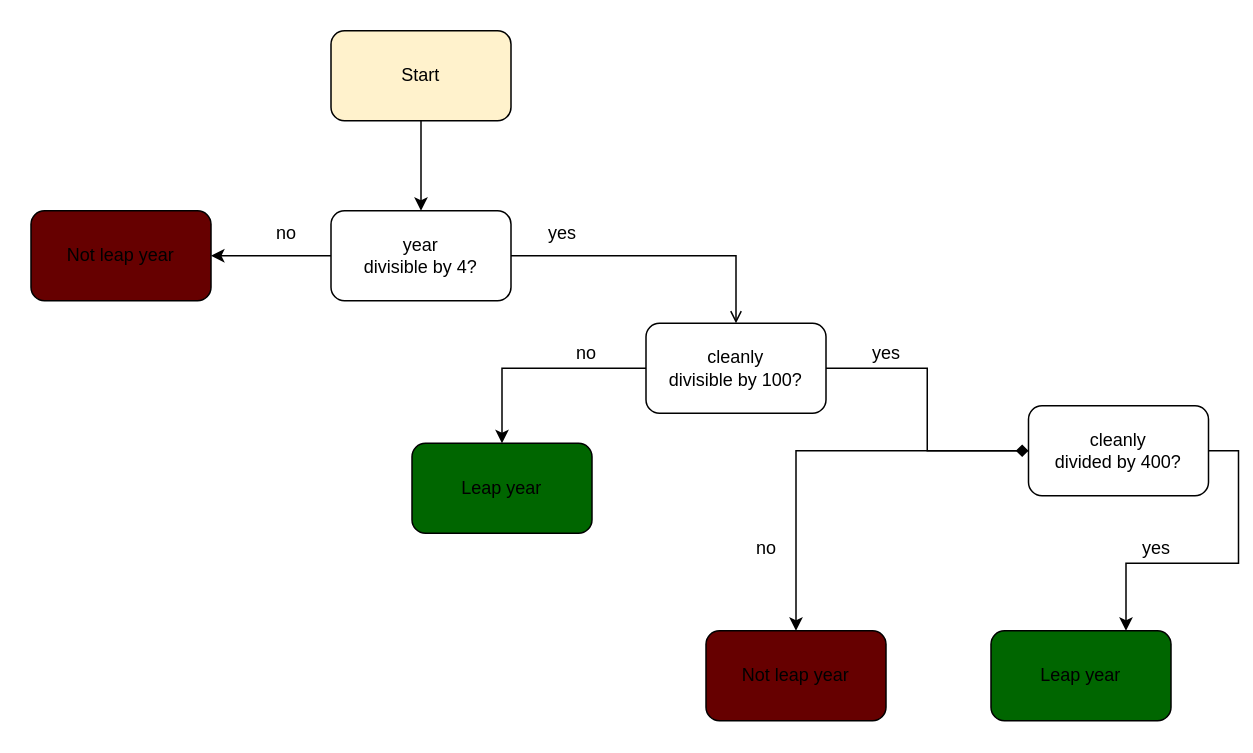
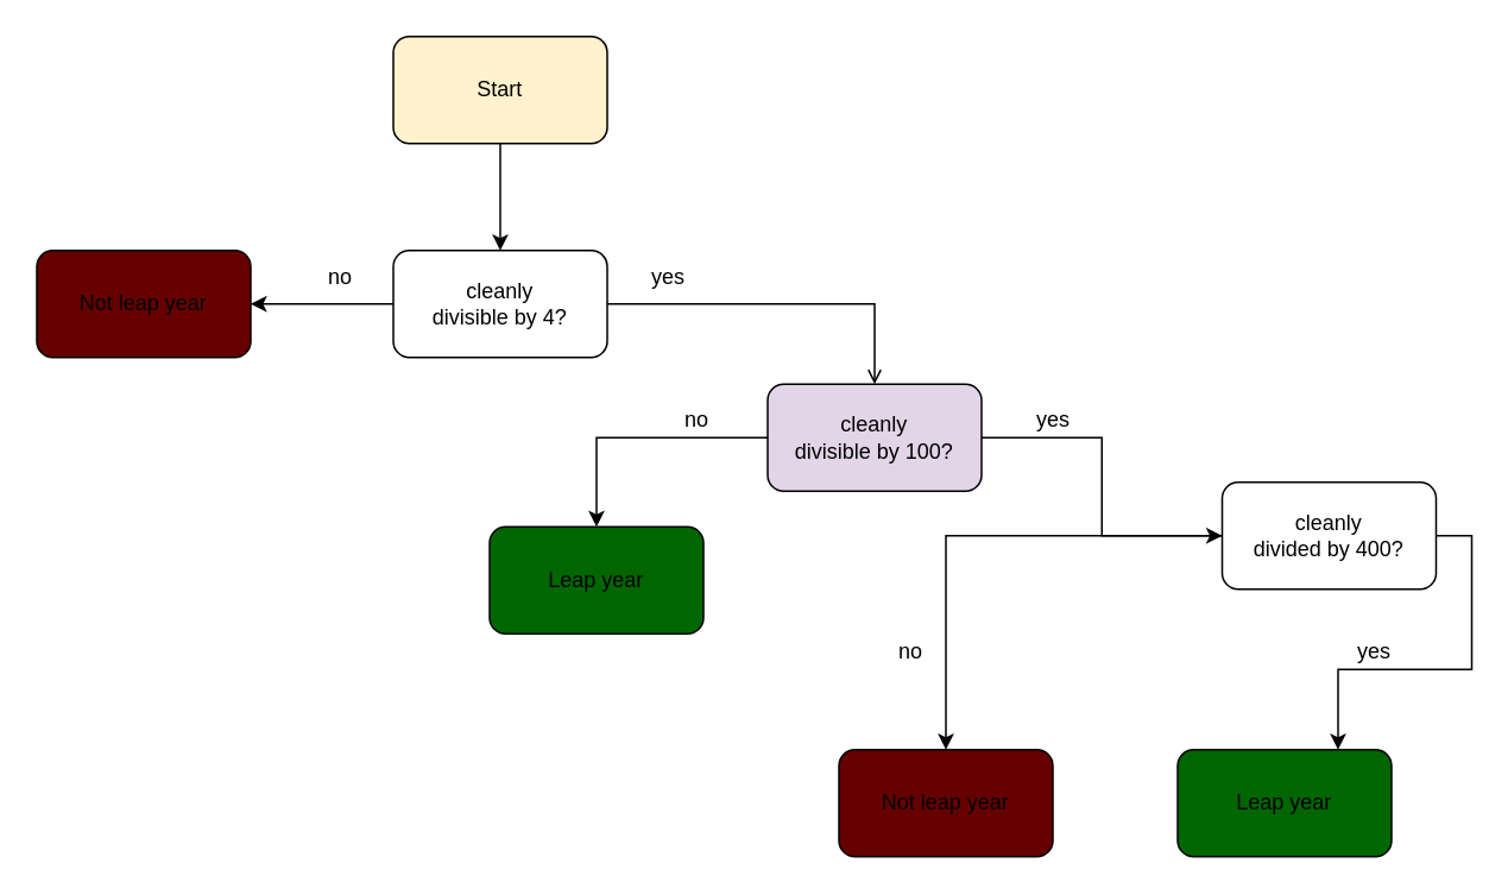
  <mxCell id="0" />
  <mxCell id="1" parent="0" />
  <mxCell id="2" value="" style="edgeStyle=orthogonalEdgeStyle;rounded=0;orthogonalLoop=1;jettySize=auto;html=1;" edge="1" parent="1" source="3" target="6"><mxGeometry relative="1" as="geometry" /></mxCell>
  <mxCell id="3" value="Start" style="rounded=1;whiteSpace=wrap;html=1;fillColor=#fff2cc;" vertex="1" parent="1"><mxGeometry x="220" y="20" width="120" height="60" as="geometry" /></mxCell>
  <mxCell id="4" value="" style="edgeStyle=orthogonalEdgeStyle;rounded=0;orthogonalLoop=1;jettySize=auto;html=1;" edge="1" parent="1" source="6" target="7"><mxGeometry relative="1" as="geometry" /></mxCell>
  <mxCell id="5" value="" style="edgeStyle=orthogonalEdgeStyle;rounded=0;orthogonalLoop=1;jettySize=auto;html=1;endArrow=open;" edge="1" parent="1" source="6" target="12"><mxGeometry relative="1" as="geometry" /></mxCell>
- <mxCell id="6" value="year&lt;br&gt;divisible by 4?" style="whiteSpace=wrap;html=1;rounded=1;" vertex="1" parent="1"><mxGeometry x="220" y="140" width="120" height="60" as="geometry" /></mxCell>
+ <mxCell id="6" value="cleanly&lt;br&gt;divisible by 4?" style="whiteSpace=wrap;html=1;rounded=1;" vertex="1" parent="1"><mxGeometry x="220" y="140" width="120" height="60" as="geometry" /></mxCell>
  <mxCell id="7" value="Not leap year" style="whiteSpace=wrap;html=1;rounded=1;fillColor=#660000;" vertex="1" parent="1"><mxGeometry x="20" y="140" width="120" height="60" as="geometry" /></mxCell>
  <mxCell id="8" value="yes" style="text;html=1;align=center;verticalAlign=middle;resizable=0;points=[];autosize=1;strokeColor=none;fillColor=none;" vertex="1" parent="1"><mxGeometry x="354" y="140" width="40" height="30" as="geometry" /></mxCell>
  <mxCell id="9" value="no" style="text;html=1;align=center;verticalAlign=middle;resizable=0;points=[];autosize=1;strokeColor=none;fillColor=none;" vertex="1" parent="1"><mxGeometry x="170" y="140" width="40" height="30" as="geometry" /></mxCell>
  <mxCell id="10" value="" style="edgeStyle=orthogonalEdgeStyle;rounded=0;orthogonalLoop=1;jettySize=auto;html=1;" edge="1" parent="1" source="12" target="13"><mxGeometry relative="1" as="geometry" /></mxCell>
- <mxCell id="11" value="" style="edgeStyle=orthogonalEdgeStyle;rounded=0;orthogonalLoop=1;jettySize=auto;html=1;endArrow=diamond;" edge="1" parent="1" source="12" target="16"><mxGeometry relative="1" as="geometry" /></mxCell>
- <mxCell id="12" value="cleanly&lt;br&gt;divisible by 100?" style="whiteSpace=wrap;html=1;rounded=1;" vertex="1" parent="1"><mxGeometry x="430" y="215" width="120" height="60" as="geometry" /></mxCell>
+ <mxCell id="11" value="" style="edgeStyle=orthogonalEdgeStyle;rounded=0;orthogonalLoop=1;jettySize=auto;html=1;" edge="1" parent="1" source="12" target="16"><mxGeometry relative="1" as="geometry" /></mxCell>
+ <mxCell id="12" value="cleanly&lt;br&gt;divisible by 100?" style="whiteSpace=wrap;html=1;rounded=1;fillColor=#e1d5e7;" vertex="1" parent="1"><mxGeometry x="430" y="215" width="120" height="60" as="geometry" /></mxCell>
  <mxCell id="13" value="Leap year" style="whiteSpace=wrap;html=1;rounded=1;fillColor=#006600;" vertex="1" parent="1"><mxGeometry x="274" y="295" width="120" height="60" as="geometry" /></mxCell>
  <mxCell id="14" style="edgeStyle=orthogonalEdgeStyle;rounded=0;orthogonalLoop=1;jettySize=auto;html=1;exitX=1;exitY=0.5;exitDx=0;exitDy=0;entryX=0.75;entryY=0;entryDx=0;entryDy=0;" edge="1" parent="1" source="16" target="19"><mxGeometry relative="1" as="geometry" /></mxCell>
  <mxCell id="15" style="edgeStyle=orthogonalEdgeStyle;rounded=0;orthogonalLoop=1;jettySize=auto;html=1;exitX=0;exitY=0.5;exitDx=0;exitDy=0;entryX=0.5;entryY=0;entryDx=0;entryDy=0;" edge="1" parent="1" source="16" target="20"><mxGeometry relative="1" as="geometry" /></mxCell>
  <mxCell id="16" value="cleanly&lt;br&gt;divided by 400?" style="whiteSpace=wrap;html=1;rounded=1;" vertex="1" parent="1"><mxGeometry x="685" y="270" width="120" height="60" as="geometry" /></mxCell>
  <mxCell id="17" value="no" style="text;html=1;align=center;verticalAlign=middle;resizable=0;points=[];autosize=1;strokeColor=none;fillColor=none;" vertex="1" parent="1"><mxGeometry x="370" y="220" width="40" height="30" as="geometry" /></mxCell>
  <mxCell id="18" value="yes" style="text;html=1;align=center;verticalAlign=middle;resizable=0;points=[];autosize=1;strokeColor=none;fillColor=none;" vertex="1" parent="1"><mxGeometry x="570" y="220" width="40" height="30" as="geometry" /></mxCell>
  <mxCell id="19" value="Leap year" style="whiteSpace=wrap;html=1;rounded=1;fillColor=#006600;" vertex="1" parent="1"><mxGeometry x="660" y="420" width="120" height="60" as="geometry" /></mxCell>
  <mxCell id="20" value="Not leap year" style="whiteSpace=wrap;html=1;rounded=1;fillColor=#660000;" vertex="1" parent="1"><mxGeometry x="470" y="420" width="120" height="60" as="geometry" /></mxCell>
  <mxCell id="21" value="yes&lt;br&gt;" style="text;html=1;align=center;verticalAlign=middle;resizable=0;points=[];autosize=1;strokeColor=none;fillColor=none;" vertex="1" parent="1"><mxGeometry x="750" y="350" width="40" height="30" as="geometry" /></mxCell>
  <mxCell id="22" value="no&lt;br&gt;" style="text;html=1;align=center;verticalAlign=middle;resizable=0;points=[];autosize=1;strokeColor=none;fillColor=none;" vertex="1" parent="1"><mxGeometry x="490" y="350" width="40" height="30" as="geometry" /></mxCell>
